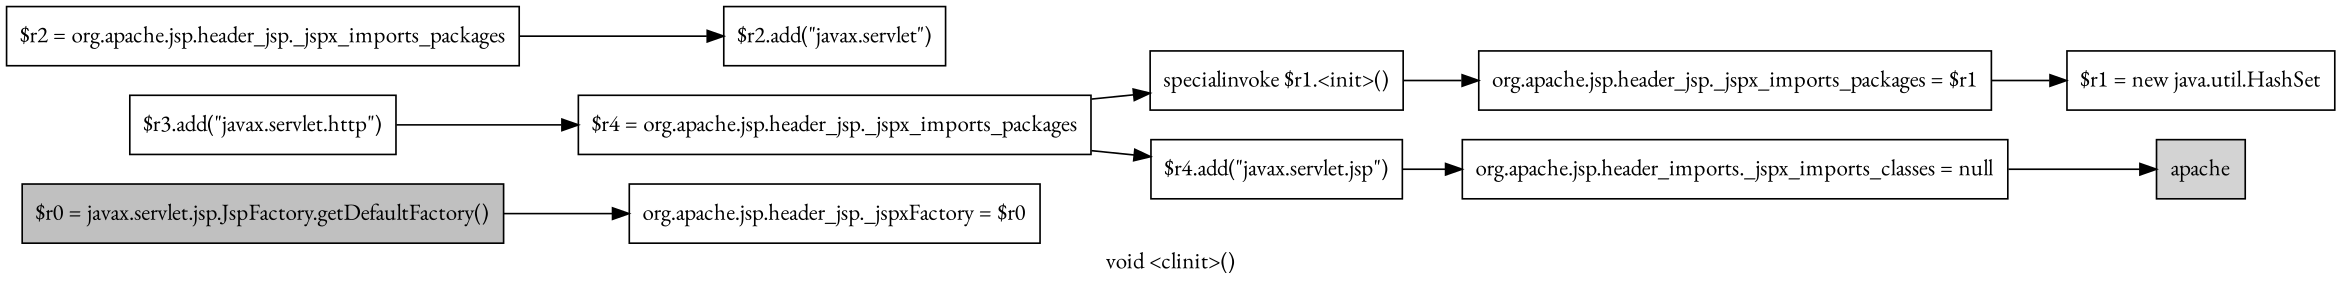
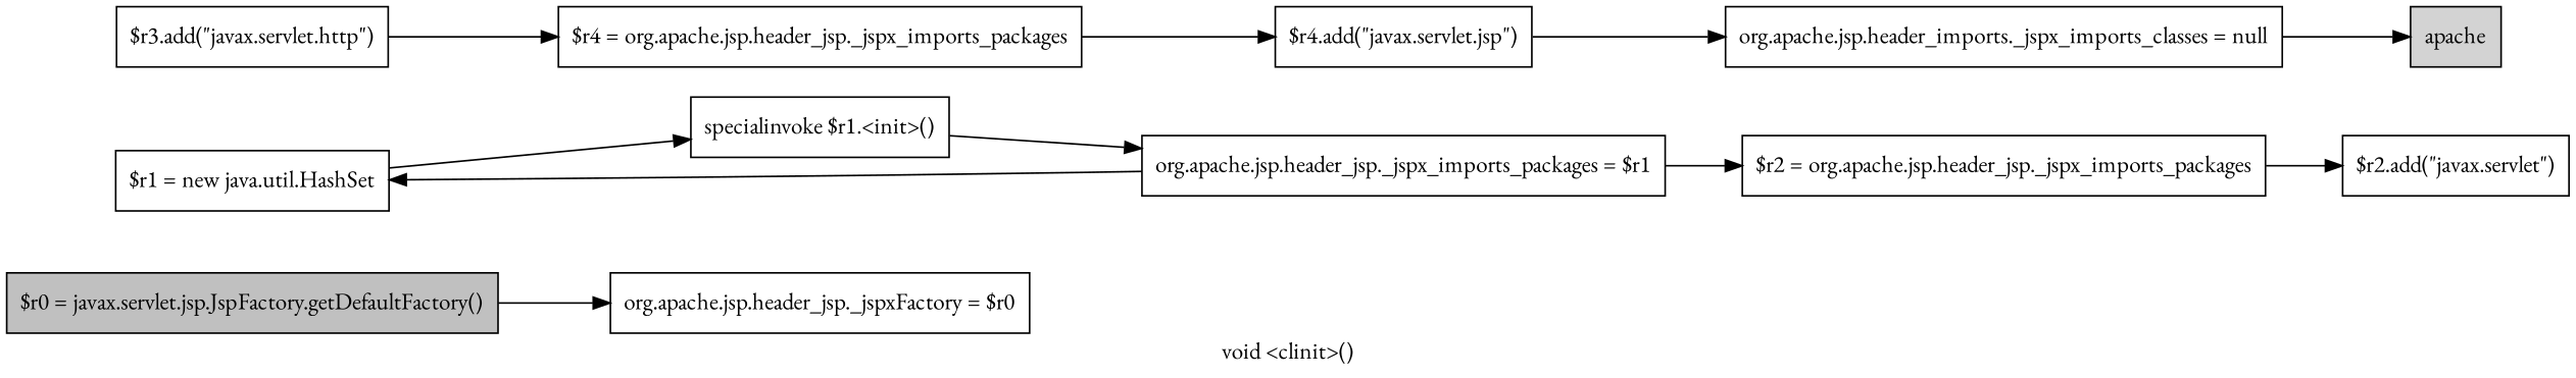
  digraph {
    fontname="EB Garamond"
    label="void <clinit>()"
    rankdir=LR
    node [fontname="EB Garamond" shape=box]
    edge [fontname="EB Garamond"]
    n1 [fillcolor=gray label="$r0 = javax.servlet.jsp.JspFactory.getDefaultFactory()" style=filled]
    n2 [label="org.apache.jsp.header_jsp._jspxFactory = $r0"]
    n3 [label="$r1 = new java.util.HashSet"]
    n4 [label="specialinvoke $r1.<init>()"]
    n5 [label="org.apache.jsp.header_jsp._jspx_imports_packages = $r1"]
    n6 [label="$r2 = org.apache.jsp.header_jsp._jspx_imports_packages"]
    n7 [label="$r2.add(\"javax.servlet\")"]
    n8 [label="$r3.add(\"javax.servlet.http\")"]
    n9 [label="$r4 = org.apache.jsp.header_jsp._jspx_imports_packages"]
    n10 [label="$r4.add(\"javax.servlet.jsp\")"]
    n11 [label="org.apache.jsp.header_imports._jspx_imports_classes = null"]
    n12 [fillcolor=lightgray label=apache style=filled]
    n1 -> n2
-   n9 -> n4
+   n3 -> n4
    n4 -> n5
    n5 -> n3
+   n5 -> n6
    n6 -> n7
    n8 -> n9
    n9 -> n10
    n10 -> n11
    n11 -> n12
  }
